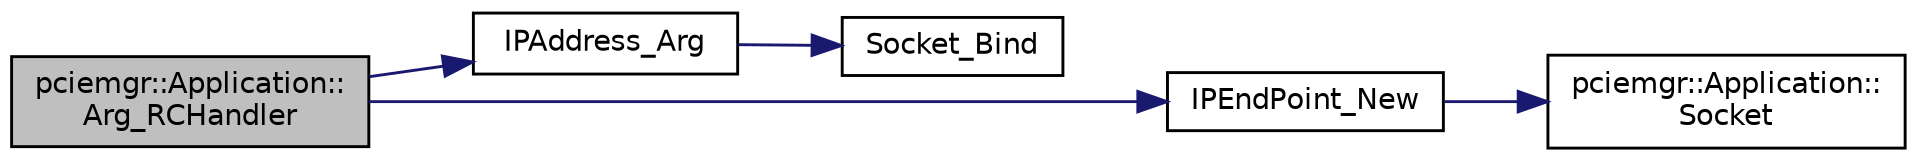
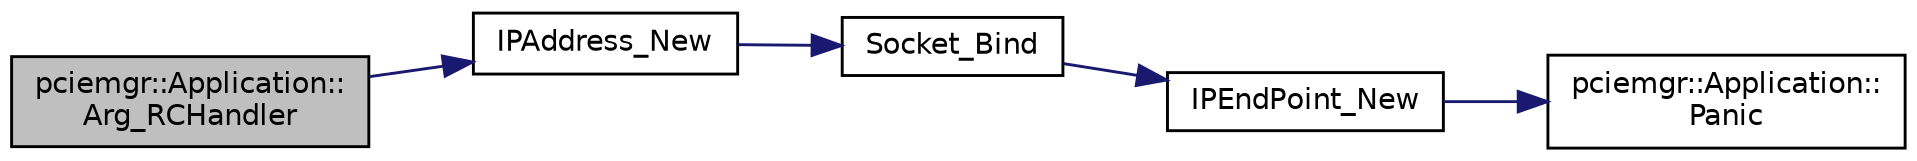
  digraph {
    rankdir=LR
    node [color=black fillcolor=white fontname=Helvetica fontsize=10 shape=record style=filled]
    edge [color=midnightblue fontname=Helvetica fontsize=10 labelfontname=Helvetica labelfontsize=10 style=solid]
    n1 [fillcolor=grey75 fontcolor=black height=0.2 label="pciemgr::Application::\lArg_RCHandler" width=0.4]
-   n2 [height=0.2 label=IPAddress_Arg width=0.4]
+   n2 [height=0.2 label=IPAddress_New width=0.4]
    n3 [height=0.2 label=IPEndPoint_New width=0.4]
    n4 [height=0.2 label=Socket_Bind width=0.4]
-   n5 [height=0.2 label="pciemgr::Application::\lSocket" width=0.4]
+   n5 [height=0.2 label="pciemgr::Application::\lPanic" width=0.4]
    n1 -> n2
-   n1 -> n3
+   n4 -> n3
    n2 -> n4
    n3 -> n5
  }
